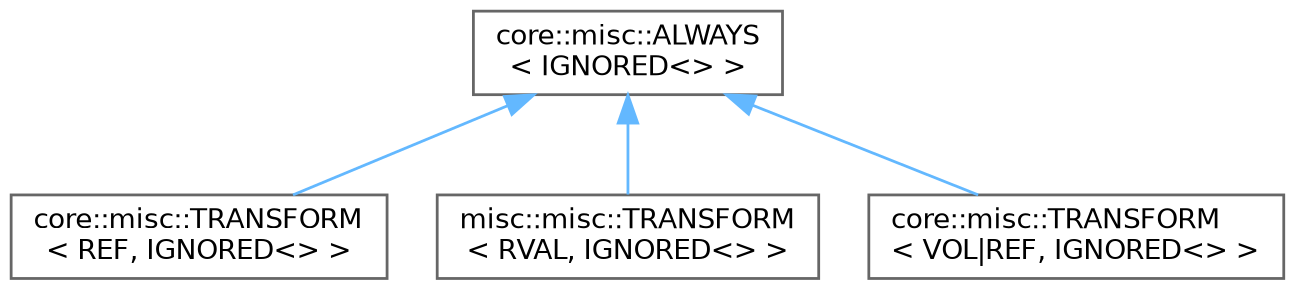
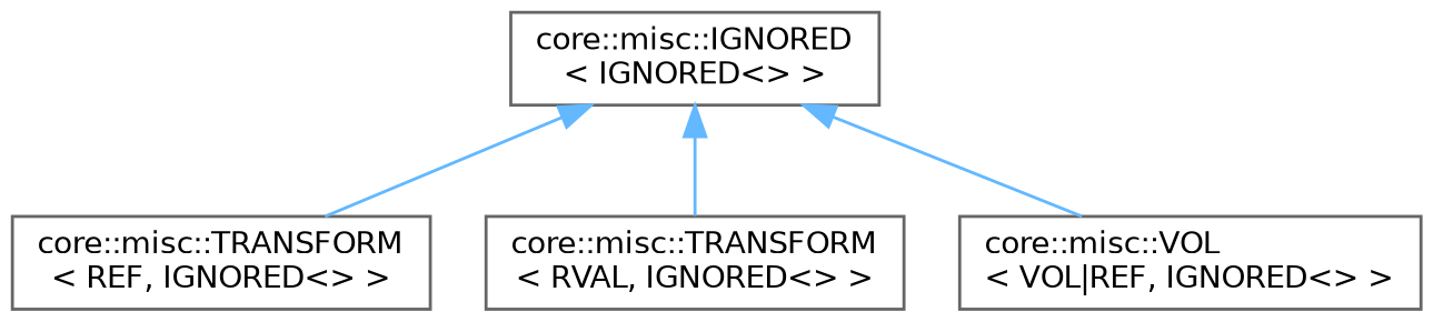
  digraph {
    rankdir=TB
    node [color=grey40 fillcolor=white fontname=Helvetica fontsize=10 shape=box style=filled]
    edge [color=steelblue1 dir=back fontname=Helvetica fontsize=10 labelfontname=Helvetica labelfontsize=10 style=solid]
-   n1 [height=0.2 label="core::misc::ALWAYS\l\< IGNORED\<\> \>" width=0.4]
+   n1 [height=0.2 label="core::misc::IGNORED\l\< IGNORED\<\> \>" width=0.4]
    n2 [height=0.2 label="core::misc::TRANSFORM\l\< REF, IGNORED\<\> \>" width=0.4]
-   n3 [height=0.2 label="misc::misc::TRANSFORM\l\< RVAL, IGNORED\<\> \>" width=0.4]
-   n4 [height=0.2 label="core::misc::TRANSFORM\l\< VOL\|REF, IGNORED\<\> \>" width=0.4]
+   n3 [height=0.2 label="core::misc::TRANSFORM\l\< RVAL, IGNORED\<\> \>" width=0.4]
+   n4 [height=0.2 label="core::misc::VOL\l\< VOL\|REF, IGNORED\<\> \>" width=0.4]
    n1 -> n2
    n1 -> n3
    n1 -> n4
  }
